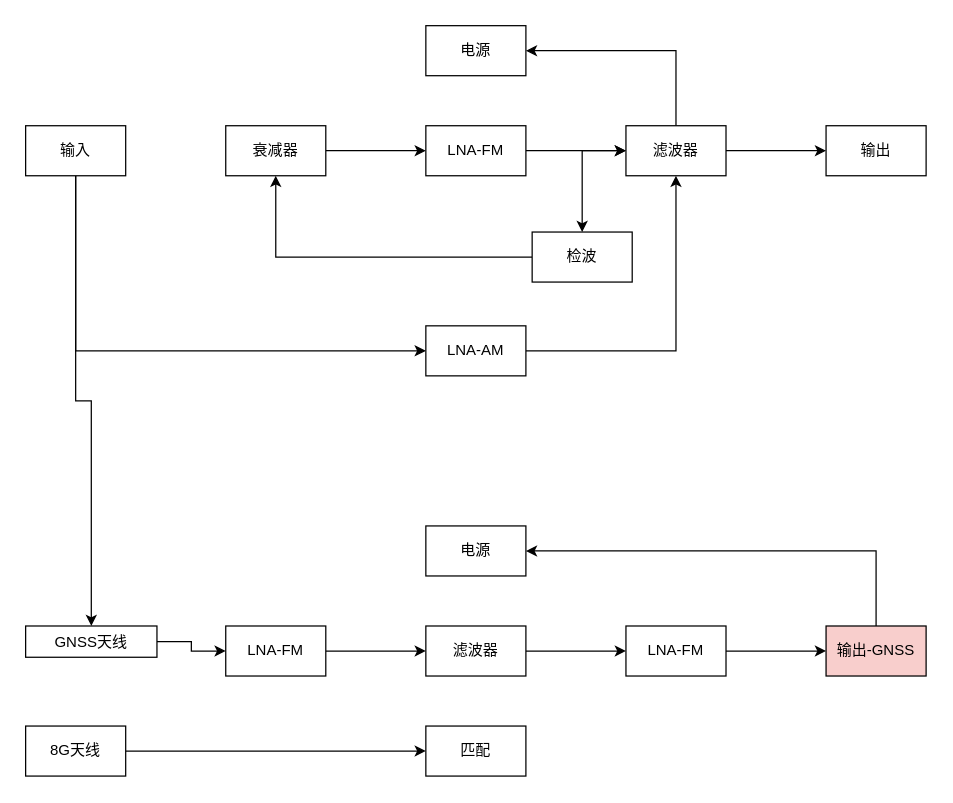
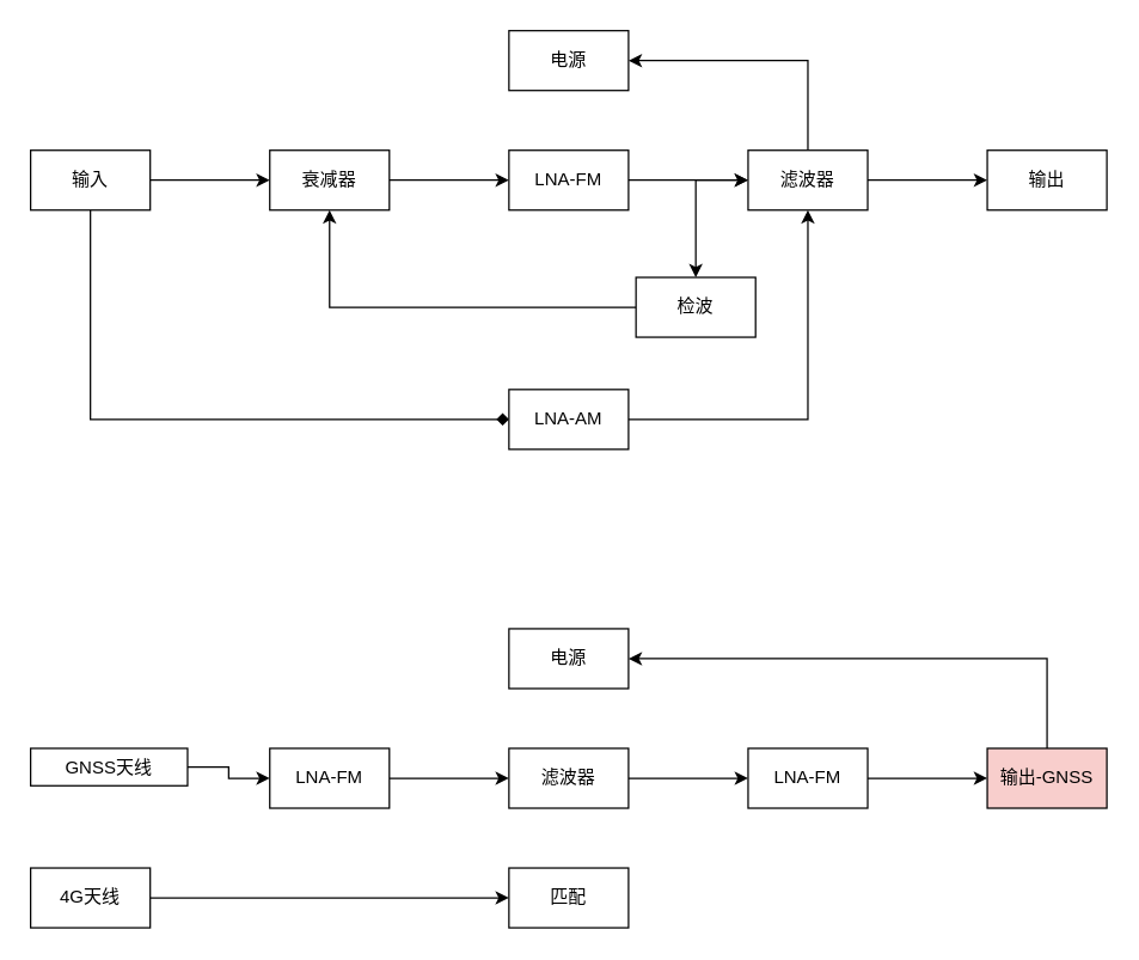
  <mxCell id="0" />
  <mxCell id="1" parent="0" />
- <mxCell id="2" value="" style="edgeStyle=orthogonalEdgeStyle;rounded=0;orthogonalLoop=1;jettySize=auto;html=1;" parent="1" source="4" target="20" edge="1"><mxGeometry relative="1" as="geometry" /></mxCell>
- <mxCell id="3" style="edgeStyle=orthogonalEdgeStyle;rounded=0;orthogonalLoop=1;jettySize=auto;html=1;entryX=0;entryY=0.5;entryDx=0;entryDy=0;" parent="1" source="4" target="17" edge="1"><mxGeometry relative="1" as="geometry"><mxPoint x="150" y="290" as="targetPoint" /><Array as="points"><mxPoint x="60" y="280" /></Array></mxGeometry></mxCell>
+ <mxCell id="2" value="" style="edgeStyle=orthogonalEdgeStyle;rounded=0;orthogonalLoop=1;jettySize=auto;html=1;" parent="1" source="4" target="6" edge="1"><mxGeometry relative="1" as="geometry" /></mxCell>
+ <mxCell id="3" style="edgeStyle=orthogonalEdgeStyle;rounded=0;orthogonalLoop=1;jettySize=auto;html=1;entryX=0;entryY=0.5;entryDx=0;entryDy=0;endArrow=diamond;" parent="1" source="4" target="17" edge="1"><mxGeometry relative="1" as="geometry"><mxPoint x="150" y="290" as="targetPoint" /><Array as="points"><mxPoint x="60" y="280" /></Array></mxGeometry></mxCell>
  <mxCell id="4" value="输入" style="rounded=0;whiteSpace=wrap;html=1;" parent="1" vertex="1"><mxGeometry x="20" y="100" width="80" height="40" as="geometry" /></mxCell>
  <mxCell id="5" value="" style="edgeStyle=orthogonalEdgeStyle;rounded=0;orthogonalLoop=1;jettySize=auto;html=1;" parent="1" source="6" target="8" edge="1"><mxGeometry relative="1" as="geometry" /></mxCell>
  <mxCell id="6" value="衰减器" style="rounded=0;whiteSpace=wrap;html=1;" parent="1" vertex="1"><mxGeometry x="180" y="100" width="80" height="40" as="geometry" /></mxCell>
  <mxCell id="7" style="edgeStyle=orthogonalEdgeStyle;rounded=0;orthogonalLoop=1;jettySize=auto;html=1;exitX=1;exitY=0.5;exitDx=0;exitDy=0;entryX=0;entryY=0.5;entryDx=0;entryDy=0;" parent="1" source="8" target="11" edge="1"><mxGeometry relative="1" as="geometry" /></mxCell>
  <mxCell id="8" value="LNA-FM" style="rounded=0;whiteSpace=wrap;html=1;" parent="1" vertex="1"><mxGeometry x="340" y="100" width="80" height="40" as="geometry" /></mxCell>
  <mxCell id="9" value="" style="edgeStyle=orthogonalEdgeStyle;rounded=0;orthogonalLoop=1;jettySize=auto;html=1;" parent="1" source="11" target="12" edge="1"><mxGeometry relative="1" as="geometry" /></mxCell>
  <mxCell id="10" style="edgeStyle=orthogonalEdgeStyle;rounded=0;orthogonalLoop=1;jettySize=auto;html=1;entryX=1;entryY=0.5;entryDx=0;entryDy=0;" parent="1" source="11" target="18" edge="1"><mxGeometry relative="1" as="geometry"><mxPoint x="490" y="40" as="targetPoint" /><Array as="points"><mxPoint x="540" y="40" /></Array></mxGeometry></mxCell>
  <mxCell id="11" value="滤波器" style="rounded=0;whiteSpace=wrap;html=1;" parent="1" vertex="1"><mxGeometry x="500" y="100" width="80" height="40" as="geometry" /></mxCell>
  <mxCell id="12" value="输出" style="rounded=0;whiteSpace=wrap;html=1;" parent="1" vertex="1"><mxGeometry x="660" y="100" width="80" height="40" as="geometry" /></mxCell>
  <mxCell id="13" style="edgeStyle=orthogonalEdgeStyle;rounded=0;orthogonalLoop=1;jettySize=auto;html=1;entryX=0.5;entryY=1;entryDx=0;entryDy=0;" parent="1" source="15" target="6" edge="1"><mxGeometry relative="1" as="geometry" /></mxCell>
  <mxCell id="14" style="edgeStyle=orthogonalEdgeStyle;rounded=0;orthogonalLoop=1;jettySize=auto;html=1;entryX=0;entryY=0.5;entryDx=0;entryDy=0;startArrow=classic;startFill=1;" parent="1" source="15" target="11" edge="1"><mxGeometry relative="1" as="geometry" /></mxCell>
  <mxCell id="15" value="检波" style="rounded=0;whiteSpace=wrap;html=1;" parent="1" vertex="1"><mxGeometry x="425" y="185" width="80" height="40" as="geometry" /></mxCell>
  <mxCell id="16" style="edgeStyle=orthogonalEdgeStyle;rounded=0;orthogonalLoop=1;jettySize=auto;html=1;entryX=0.5;entryY=1;entryDx=0;entryDy=0;" parent="1" source="17" target="11" edge="1"><mxGeometry relative="1" as="geometry" /></mxCell>
  <mxCell id="17" value="LNA-AM" style="rounded=0;whiteSpace=wrap;html=1;" parent="1" vertex="1"><mxGeometry x="340" y="260" width="80" height="40" as="geometry" /></mxCell>
  <mxCell id="18" value="电源" style="rounded=0;whiteSpace=wrap;html=1;" parent="1" vertex="1"><mxGeometry x="340" y="20" width="80" height="40" as="geometry" /></mxCell>
  <mxCell id="19" value="" style="edgeStyle=orthogonalEdgeStyle;rounded=0;orthogonalLoop=1;jettySize=auto;html=1;" parent="1" source="20" target="22" edge="1"><mxGeometry relative="1" as="geometry" /></mxCell>
  <mxCell id="20" value="GNSS天线" style="rounded=0;whiteSpace=wrap;html=1;" parent="1" vertex="1"><mxGeometry x="20" y="500" width="105" height="25" as="geometry" /></mxCell>
  <mxCell id="21" value="" style="edgeStyle=orthogonalEdgeStyle;rounded=0;orthogonalLoop=1;jettySize=auto;html=1;" parent="1" source="22" target="24" edge="1"><mxGeometry relative="1" as="geometry" /></mxCell>
  <mxCell id="22" value="LNA-FM" style="rounded=0;whiteSpace=wrap;html=1;" parent="1" vertex="1"><mxGeometry x="180" y="500" width="80" height="40" as="geometry" /></mxCell>
  <mxCell id="23" value="" style="edgeStyle=orthogonalEdgeStyle;rounded=0;orthogonalLoop=1;jettySize=auto;html=1;" parent="1" source="24" target="26" edge="1"><mxGeometry relative="1" as="geometry" /></mxCell>
  <mxCell id="24" value="滤波器" style="rounded=0;whiteSpace=wrap;html=1;" parent="1" vertex="1"><mxGeometry x="340" y="500" width="80" height="40" as="geometry" /></mxCell>
  <mxCell id="25" value="" style="edgeStyle=orthogonalEdgeStyle;rounded=0;orthogonalLoop=1;jettySize=auto;html=1;" parent="1" source="26" target="28" edge="1"><mxGeometry relative="1" as="geometry" /></mxCell>
  <mxCell id="26" value="LNA-FM" style="rounded=0;whiteSpace=wrap;html=1;" parent="1" vertex="1"><mxGeometry x="500" y="500" width="80" height="40" as="geometry" /></mxCell>
  <mxCell id="27" style="edgeStyle=orthogonalEdgeStyle;rounded=0;orthogonalLoop=1;jettySize=auto;html=1;entryX=1;entryY=0.5;entryDx=0;entryDy=0;" parent="1" source="28" target="29" edge="1"><mxGeometry relative="1" as="geometry"><Array as="points"><mxPoint x="700" y="440" /></Array></mxGeometry></mxCell>
  <mxCell id="28" value="输出-GNSS" style="rounded=0;whiteSpace=wrap;html=1;fillColor=#f8cecc;" parent="1" vertex="1"><mxGeometry x="660" y="500" width="80" height="40" as="geometry" /></mxCell>
  <mxCell id="29" value="电源" style="rounded=0;whiteSpace=wrap;html=1;" parent="1" vertex="1"><mxGeometry x="340" y="420" width="80" height="40" as="geometry" /></mxCell>
  <mxCell id="30" style="edgeStyle=orthogonalEdgeStyle;rounded=0;orthogonalLoop=1;jettySize=auto;html=1;entryX=0;entryY=0.5;entryDx=0;entryDy=0;" parent="1" source="31" target="32" edge="1"><mxGeometry relative="1" as="geometry" /></mxCell>
- <mxCell id="31" value="8G天线" style="rounded=0;whiteSpace=wrap;html=1;" parent="1" vertex="1"><mxGeometry x="20" y="580" width="80" height="40" as="geometry" /></mxCell>
+ <mxCell id="31" value="4G天线" style="rounded=0;whiteSpace=wrap;html=1;" parent="1" vertex="1"><mxGeometry x="20" y="580" width="80" height="40" as="geometry" /></mxCell>
  <mxCell id="32" value="匹配" style="rounded=0;whiteSpace=wrap;html=1;" parent="1" vertex="1"><mxGeometry x="340" y="580" width="80" height="40" as="geometry" /></mxCell>
